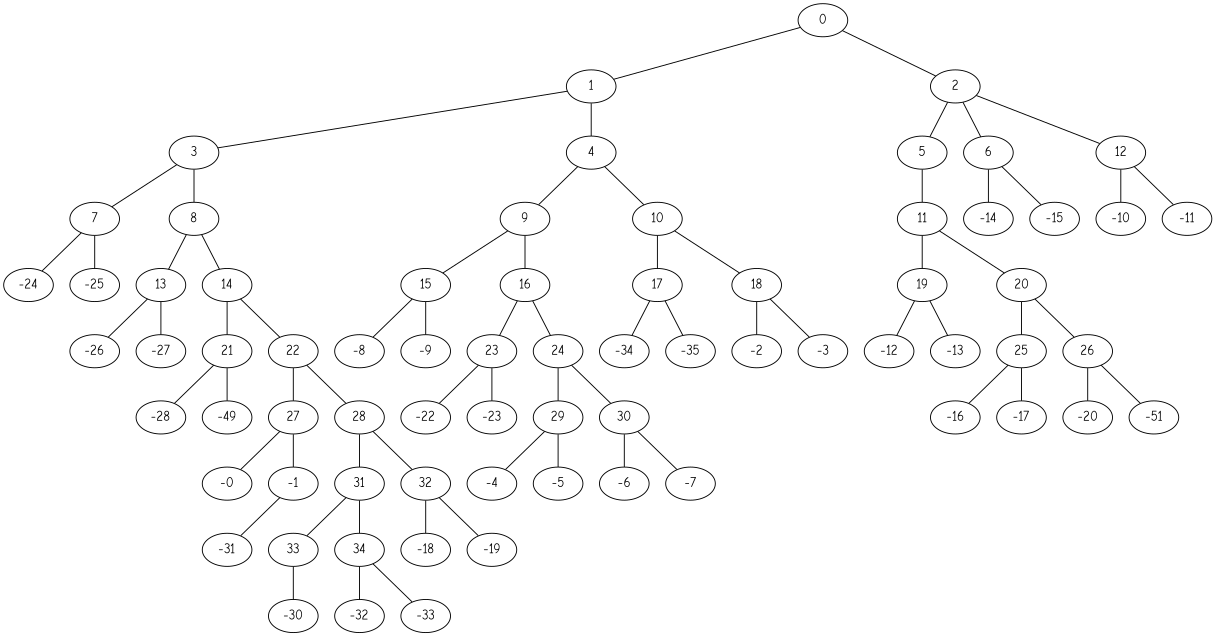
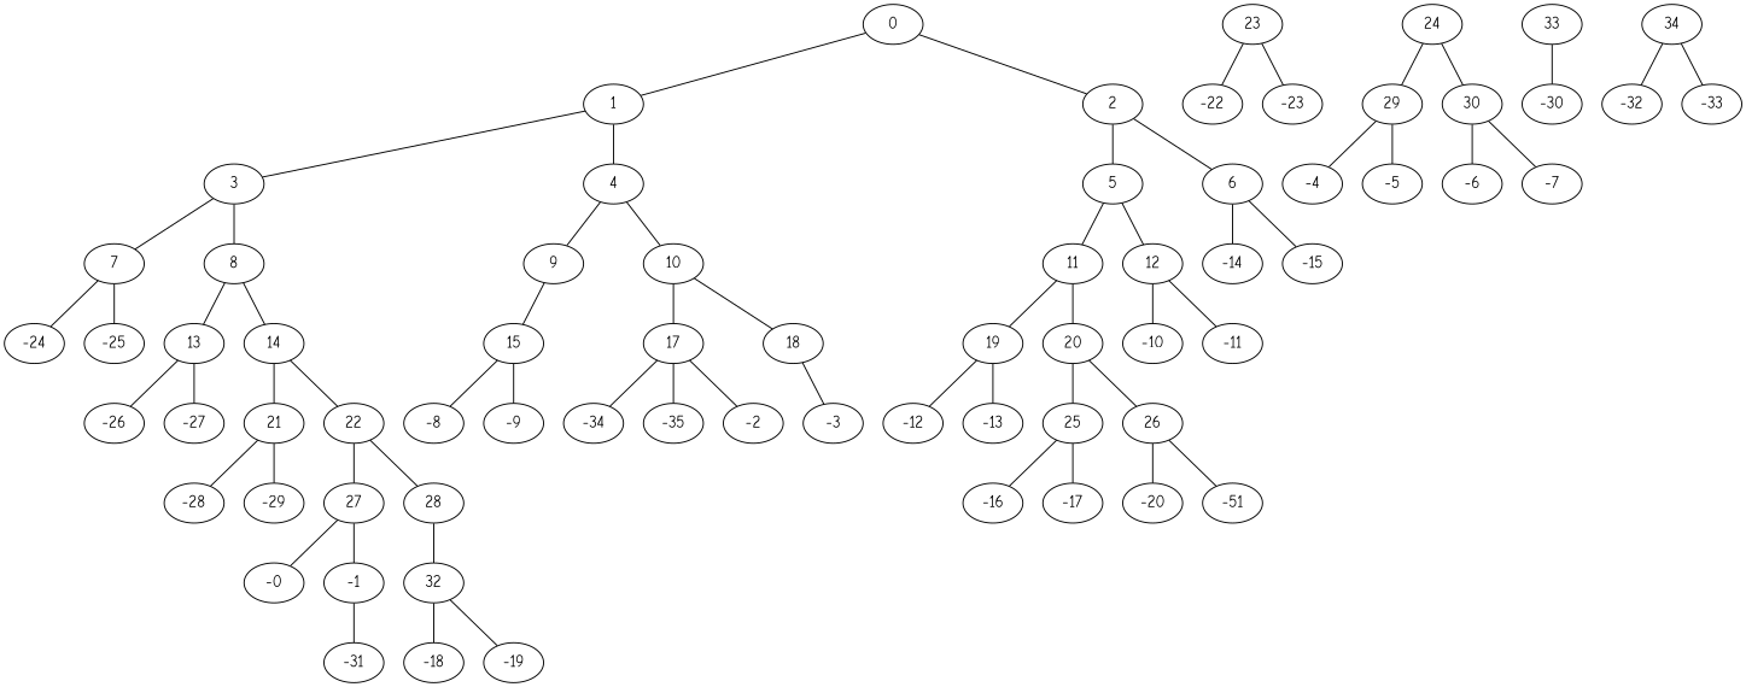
  graph {
    fontname="Comic Neue"
    node [fontname="Comic Neue"]
    edge [fontname="Comic Neue"]
    0
    1
    2
    3
    4
    5
    6
    7
    8
    9
    10
    11
    12
    -14
    -15
    -24
    -25
    13
    14
    15
-   16
    17
    18
    19
    20
    -10
    -11
    -26
    -27
    21
    22
    -8
    -9
    23
    24
    -34
    -35
    -2
    -3
    -12
    -13
    25
    26
    -28
-   -29 [label=-49]
+   -29
    27
    28
    -22
    -23
    29
    30
    -16
    -17
    -20
    n55 [label=-51]
    -0
    -1
-   31
    32
    -4
    -5
    -6
    -7
    -31
    33
    34
    -18
    -19
    -30
    -32
    -33
    0 -- 1
    0 -- 2
    1 -- 3
    1 -- 4
    2 -- 5
    2 -- 6
    3 -- 7
    3 -- 8
    4 -- 9
    4 -- 10
    5 -- 11
-   2 -- 12
+   5 -- 12
    6 -- -14
    6 -- -15
    7 -- -24
    7 -- -25
    8 -- 13
    8 -- 14
    9 -- 15
-   9 -- 16
    10 -- 17
    10 -- 18
    11 -- 19
    11 -- 20
    12 -- -10
    12 -- -11
    13 -- -26
    13 -- -27
    14 -- 21
    14 -- 22
    15 -- -8
    15 -- -9
-   16 -- 23
-   16 -- 24
    17 -- -34
    17 -- -35
-   18 -- -2
+   17 -- -2
    18 -- -3
    19 -- -12
    19 -- -13
    20 -- 25
    20 -- 26
    21 -- -28
    21 -- -29
    22 -- 27
    22 -- 28
    23 -- -22
    23 -- -23
    24 -- 29
    24 -- 30
    25 -- -16
    25 -- -17
    26 -- -20
    26 -- n55
    27 -- -0
    27 -- -1
-   28 -- 31
    28 -- 32
    29 -- -4
    29 -- -5
    30 -- -6
    30 -- -7
    -1 -- -31
-   31 -- 33
-   31 -- 34
    32 -- -18
    32 -- -19
    33 -- -30
    34 -- -32
    34 -- -33
  }
